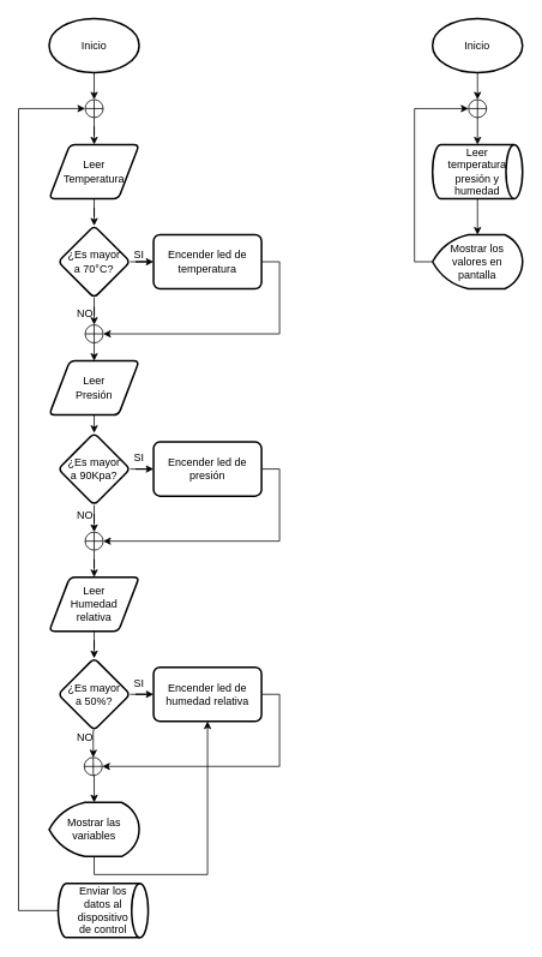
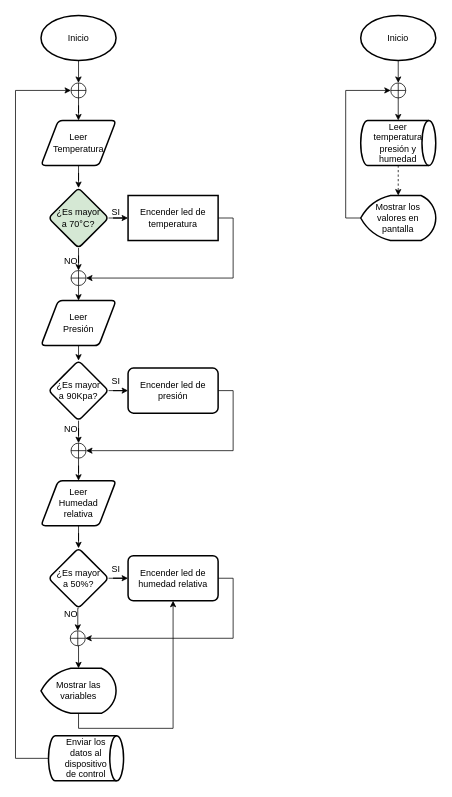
  <mxCell id="0" />
  <mxCell id="1" parent="0" />
  <mxCell id="2" style="edgeStyle=orthogonalEdgeStyle;rounded=0;orthogonalLoop=1;jettySize=auto;html=1;exitX=0.5;exitY=1;exitDx=0;exitDy=0;exitPerimeter=0;entryX=0.5;entryY=0;entryDx=0;entryDy=0;entryPerimeter=0;" edge="1" parent="1" source="3" target="7"><mxGeometry relative="1" as="geometry" /></mxCell>
  <mxCell id="3" value="Inicio" style="strokeWidth=2;html=1;shape=mxgraph.flowchart.start_1;whiteSpace=wrap;" vertex="1" parent="1"><mxGeometry x="54" y="20" width="100" height="60" as="geometry" /></mxCell>
  <mxCell id="4" value="" style="edgeStyle=orthogonalEdgeStyle;rounded=0;orthogonalLoop=1;jettySize=auto;html=1;" edge="1" parent="1" source="5" target="10"><mxGeometry relative="1" as="geometry" /></mxCell>
  <mxCell id="5" value="&lt;div&gt;Leer&lt;/div&gt;Temperatura" style="shape=parallelogram;html=1;strokeWidth=2;perimeter=parallelogramPerimeter;whiteSpace=wrap;rounded=1;arcSize=12;size=0.23;" vertex="1" parent="1"><mxGeometry x="54" y="160" width="100" height="60" as="geometry" /></mxCell>
  <mxCell id="6" style="edgeStyle=orthogonalEdgeStyle;rounded=0;orthogonalLoop=1;jettySize=auto;html=1;entryX=0.5;entryY=0;entryDx=0;entryDy=0;" edge="1" parent="1" source="7" target="5"><mxGeometry relative="1" as="geometry" /></mxCell>
  <mxCell id="7" value="" style="verticalLabelPosition=bottom;verticalAlign=top;html=1;shape=mxgraph.flowchart.summing_function;aspect=fixed;" vertex="1" parent="1"><mxGeometry x="94" y="110" width="20" height="20" as="geometry" /></mxCell>
  <mxCell id="8" style="edgeStyle=orthogonalEdgeStyle;rounded=0;orthogonalLoop=1;jettySize=auto;html=1;entryX=0.5;entryY=0;entryDx=0;entryDy=0;entryPerimeter=0;" edge="1" parent="1" source="10" target="12"><mxGeometry relative="1" as="geometry" /></mxCell>
  <mxCell id="9" value="" style="edgeStyle=orthogonalEdgeStyle;rounded=0;orthogonalLoop=1;jettySize=auto;html=1;" edge="1" parent="1" source="10" target="14"><mxGeometry relative="1" as="geometry" /></mxCell>
- <mxCell id="10" value="&lt;div&gt;¿Es mayor &lt;br&gt;&lt;/div&gt;&lt;div&gt;a 70°C?&lt;/div&gt;" style="rhombus;whiteSpace=wrap;html=1;rounded=1;strokeWidth=2;arcSize=12;" vertex="1" parent="1"><mxGeometry x="64" y="250" width="80" height="80" as="geometry" /></mxCell>
+ <mxCell id="10" value="&lt;div&gt;¿Es mayor &lt;br&gt;&lt;/div&gt;&lt;div&gt;a 70°C?&lt;/div&gt;" style="rhombus;whiteSpace=wrap;html=1;rounded=1;strokeWidth=2;arcSize=12;fillColor=#d5e8d4;" vertex="1" parent="1"><mxGeometry x="64" y="250" width="80" height="80" as="geometry" /></mxCell>
  <mxCell id="11" style="edgeStyle=orthogonalEdgeStyle;rounded=0;orthogonalLoop=1;jettySize=auto;html=1;exitX=0.5;exitY=1;exitDx=0;exitDy=0;exitPerimeter=0;entryX=0.5;entryY=0;entryDx=0;entryDy=0;" edge="1" parent="1" source="12" target="27"><mxGeometry relative="1" as="geometry" /></mxCell>
  <mxCell id="12" value="" style="verticalLabelPosition=bottom;verticalAlign=top;html=1;shape=mxgraph.flowchart.summing_function;aspect=fixed;" vertex="1" parent="1"><mxGeometry x="94" y="360" width="20" height="20" as="geometry" /></mxCell>
  <mxCell id="13" style="edgeStyle=orthogonalEdgeStyle;rounded=0;orthogonalLoop=1;jettySize=auto;html=1;entryX=1;entryY=0.5;entryDx=0;entryDy=0;entryPerimeter=0;" edge="1" parent="1" source="14" target="12"><mxGeometry relative="1" as="geometry"><Array as="points"><mxPoint x="310" y="290" /><mxPoint x="310" y="370" /></Array></mxGeometry></mxCell>
- <mxCell id="14" value="Encender led de temperatura" style="whiteSpace=wrap;html=1;rounded=1;strokeWidth=2;arcSize=12;" vertex="1" parent="1"><mxGeometry x="170" y="260" width="120" height="60" as="geometry" /></mxCell>
+ <mxCell id="14" value="Encender led de temperatura" style="whiteSpace=wrap;html=1;strokeWidth=2;arcSize=12;rounded=0;" vertex="1" parent="1"><mxGeometry x="170" y="260" width="120" height="60" as="geometry" /></mxCell>
  <mxCell id="15" value="&lt;div&gt;SI&lt;/div&gt;" style="text;html=1;strokeColor=none;fillColor=none;align=center;verticalAlign=middle;whiteSpace=wrap;rounded=0;" vertex="1" parent="1"><mxGeometry x="144" y="275" width="20" height="15" as="geometry" /></mxCell>
  <mxCell id="16" value="NO" style="text;html=1;strokeColor=none;fillColor=none;align=center;verticalAlign=middle;whiteSpace=wrap;rounded=0;" vertex="1" parent="1"><mxGeometry x="84" y="810" width="20" height="15" as="geometry" /></mxCell>
  <mxCell id="17" value="NO" style="text;html=1;strokeColor=none;fillColor=none;align=center;verticalAlign=middle;whiteSpace=wrap;rounded=0;" vertex="1" parent="1"><mxGeometry x="84" y="340" width="20" height="15" as="geometry" /></mxCell>
  <mxCell id="18" value="&lt;div&gt;SI&lt;/div&gt;" style="text;html=1;strokeColor=none;fillColor=none;align=center;verticalAlign=middle;whiteSpace=wrap;rounded=0;" vertex="1" parent="1"><mxGeometry x="144" y="500" width="20" height="15" as="geometry" /></mxCell>
  <mxCell id="19" style="edgeStyle=orthogonalEdgeStyle;rounded=0;orthogonalLoop=1;jettySize=auto;html=1;entryX=0.5;entryY=0;entryDx=0;entryDy=0;entryPerimeter=0;" edge="1" parent="1" source="21" target="23"><mxGeometry relative="1" as="geometry" /></mxCell>
  <mxCell id="20" value="" style="edgeStyle=orthogonalEdgeStyle;rounded=0;orthogonalLoop=1;jettySize=auto;html=1;" edge="1" parent="1" source="21" target="25"><mxGeometry relative="1" as="geometry" /></mxCell>
  <mxCell id="21" value="&lt;div&gt;¿Es mayor &lt;br&gt;&lt;/div&gt;&lt;div&gt;a 90Kpa?&lt;/div&gt;" style="rhombus;whiteSpace=wrap;html=1;rounded=1;strokeWidth=2;arcSize=12;" vertex="1" parent="1"><mxGeometry x="64" y="480" width="80" height="80" as="geometry" /></mxCell>
  <mxCell id="22" value="" style="edgeStyle=orthogonalEdgeStyle;rounded=0;orthogonalLoop=1;jettySize=auto;html=1;entryX=0.5;entryY=0;entryDx=0;entryDy=0;" edge="1" parent="1" source="23" target="30"><mxGeometry relative="1" as="geometry"><mxPoint x="104" y="670" as="targetPoint" /></mxGeometry></mxCell>
  <mxCell id="23" value="" style="verticalLabelPosition=bottom;verticalAlign=top;html=1;shape=mxgraph.flowchart.summing_function;aspect=fixed;" vertex="1" parent="1"><mxGeometry x="94" y="590" width="20" height="20" as="geometry" /></mxCell>
  <mxCell id="24" style="edgeStyle=orthogonalEdgeStyle;rounded=0;orthogonalLoop=1;jettySize=auto;html=1;exitX=1;exitY=0.5;exitDx=0;exitDy=0;entryX=1;entryY=0.5;entryDx=0;entryDy=0;entryPerimeter=0;" edge="1" parent="1" source="25" target="23"><mxGeometry relative="1" as="geometry" /></mxCell>
  <mxCell id="25" value="Encender led de presión" style="whiteSpace=wrap;html=1;rounded=1;strokeWidth=2;arcSize=12;" vertex="1" parent="1"><mxGeometry x="170" y="490" width="120" height="60" as="geometry" /></mxCell>
  <mxCell id="26" style="edgeStyle=orthogonalEdgeStyle;rounded=0;orthogonalLoop=1;jettySize=auto;html=1;exitX=0.5;exitY=1;exitDx=0;exitDy=0;entryX=0.5;entryY=0;entryDx=0;entryDy=0;" edge="1" parent="1" source="27" target="21"><mxGeometry relative="1" as="geometry" /></mxCell>
  <mxCell id="27" value="&lt;div&gt;Leer&lt;/div&gt;Presión" style="shape=parallelogram;html=1;strokeWidth=2;perimeter=parallelogramPerimeter;whiteSpace=wrap;rounded=1;arcSize=12;size=0.23;" vertex="1" parent="1"><mxGeometry x="54" y="400" width="100" height="60" as="geometry" /></mxCell>
  <mxCell id="28" value="NO" style="text;html=1;strokeColor=none;fillColor=none;align=center;verticalAlign=middle;whiteSpace=wrap;rounded=0;" vertex="1" parent="1"><mxGeometry x="84" y="564.5" width="20" height="15" as="geometry" /></mxCell>
  <mxCell id="29" value="" style="edgeStyle=orthogonalEdgeStyle;rounded=0;orthogonalLoop=1;jettySize=auto;html=1;" edge="1" parent="1" source="30" target="34"><mxGeometry relative="1" as="geometry" /></mxCell>
  <mxCell id="30" value="&lt;div&gt;Leer&lt;/div&gt;&lt;div&gt;Humedad&lt;/div&gt;&lt;div&gt;relativa&lt;br&gt;&lt;/div&gt;" style="shape=parallelogram;html=1;strokeWidth=2;perimeter=parallelogramPerimeter;whiteSpace=wrap;rounded=1;arcSize=12;size=0.23;" vertex="1" parent="1"><mxGeometry x="54" y="640" width="100" height="60" as="geometry" /></mxCell>
  <mxCell id="31" style="edgeStyle=orthogonalEdgeStyle;rounded=0;orthogonalLoop=1;jettySize=auto;html=1;exitX=0.5;exitY=1;exitDx=0;exitDy=0;" edge="1" parent="1" source="30" target="30"><mxGeometry relative="1" as="geometry" /></mxCell>
  <mxCell id="32" value="" style="edgeStyle=orthogonalEdgeStyle;rounded=0;orthogonalLoop=1;jettySize=auto;html=1;" edge="1" parent="1" source="34" target="36"><mxGeometry relative="1" as="geometry" /></mxCell>
  <mxCell id="33" style="edgeStyle=orthogonalEdgeStyle;rounded=0;orthogonalLoop=1;jettySize=auto;html=1;exitX=0.5;exitY=1;exitDx=0;exitDy=0;entryX=0.5;entryY=0;entryDx=0;entryDy=0;entryPerimeter=0;" edge="1" parent="1" source="34" target="38"><mxGeometry relative="1" as="geometry" /></mxCell>
  <mxCell id="34" value="&lt;div&gt;¿Es mayor&lt;/div&gt;&lt;div&gt;a 50%?&lt;br&gt;&lt;/div&gt;" style="rhombus;whiteSpace=wrap;html=1;rounded=1;strokeWidth=2;arcSize=12;" vertex="1" parent="1"><mxGeometry x="64" y="730" width="80" height="80" as="geometry" /></mxCell>
  <mxCell id="35" style="edgeStyle=orthogonalEdgeStyle;rounded=0;orthogonalLoop=1;jettySize=auto;html=1;exitX=1;exitY=0.5;exitDx=0;exitDy=0;entryX=1;entryY=0.5;entryDx=0;entryDy=0;entryPerimeter=0;" edge="1" parent="1" source="36" target="38"><mxGeometry relative="1" as="geometry" /></mxCell>
  <mxCell id="36" value="Encender led de humedad relativa" style="whiteSpace=wrap;html=1;rounded=1;strokeWidth=2;arcSize=12;" vertex="1" parent="1"><mxGeometry x="170" y="740" width="120" height="60" as="geometry" /></mxCell>
  <mxCell id="37" style="edgeStyle=orthogonalEdgeStyle;rounded=0;orthogonalLoop=1;jettySize=auto;html=1;exitX=0.5;exitY=1;exitDx=0;exitDy=0;exitPerimeter=0;entryX=0.5;entryY=0;entryDx=0;entryDy=0;entryPerimeter=0;" edge="1" parent="1" source="38" target="41"><mxGeometry relative="1" as="geometry" /></mxCell>
  <mxCell id="38" value="" style="verticalLabelPosition=bottom;verticalAlign=top;html=1;shape=mxgraph.flowchart.summing_function;aspect=fixed;" vertex="1" parent="1"><mxGeometry x="93" y="840" width="20" height="20" as="geometry" /></mxCell>
  <mxCell id="39" value="SI" style="text;html=1;strokeColor=none;fillColor=none;align=center;verticalAlign=middle;whiteSpace=wrap;rounded=0;" vertex="1" parent="1"><mxGeometry x="144" y="750" width="20" height="15" as="geometry" /></mxCell>
  <mxCell id="40" style="edgeStyle=orthogonalEdgeStyle;rounded=0;orthogonalLoop=1;jettySize=auto;html=1;exitX=0.5;exitY=1;exitDx=0;exitDy=0;exitPerimeter=0;" edge="1" parent="1" source="41" target="36"><mxGeometry relative="1" as="geometry" /></mxCell>
  <mxCell id="41" value="Mostrar las variables" style="strokeWidth=2;html=1;shape=mxgraph.flowchart.display;whiteSpace=wrap;" vertex="1" parent="1"><mxGeometry x="54" y="890" width="100" height="60" as="geometry" /></mxCell>
  <mxCell id="42" style="edgeStyle=orthogonalEdgeStyle;rounded=0;orthogonalLoop=1;jettySize=auto;html=1;entryX=0;entryY=0.5;entryDx=0;entryDy=0;entryPerimeter=0;" edge="1" parent="1" source="43" target="7"><mxGeometry relative="1" as="geometry"><Array as="points"><mxPoint x="20" y="1010" /><mxPoint x="20" y="120" /></Array></mxGeometry></mxCell>
  <mxCell id="43" value="Enviar los &lt;br&gt;&lt;div&gt;datos al dispositivo &lt;br&gt;&lt;/div&gt;&lt;div&gt;de control&lt;/div&gt;" style="strokeWidth=2;html=1;shape=mxgraph.flowchart.direct_data;whiteSpace=wrap;" vertex="1" parent="1"><mxGeometry x="64" y="980" width="100" height="60" as="geometry" /></mxCell>
  <mxCell id="44" style="edgeStyle=orthogonalEdgeStyle;rounded=0;orthogonalLoop=1;jettySize=auto;html=1;exitX=0.5;exitY=1;exitDx=0;exitDy=0;exitPerimeter=0;entryX=0.5;entryY=0;entryDx=0;entryDy=0;entryPerimeter=0;" edge="1" parent="1" source="45" target="49"><mxGeometry relative="1" as="geometry" /></mxCell>
  <mxCell id="45" value="Inicio" style="strokeWidth=2;html=1;shape=mxgraph.flowchart.start_1;whiteSpace=wrap;" vertex="1" parent="1"><mxGeometry x="480" y="20" width="100" height="60" as="geometry" /></mxCell>
- <mxCell id="46" style="edgeStyle=orthogonalEdgeStyle;rounded=0;orthogonalLoop=1;jettySize=auto;html=1;exitX=0.5;exitY=1;exitDx=0;exitDy=0;exitPerimeter=0;entryX=0.5;entryY=0;entryDx=0;entryDy=0;entryPerimeter=0;" edge="1" parent="1" source="47" target="51"><mxGeometry relative="1" as="geometry" /></mxCell>
+ <mxCell id="46" style="edgeStyle=orthogonalEdgeStyle;rounded=0;orthogonalLoop=1;jettySize=auto;html=1;exitX=0.5;exitY=1;exitDx=0;exitDy=0;exitPerimeter=0;entryX=0.5;entryY=0;entryDx=0;entryDy=0;entryPerimeter=0;dashed=1;" edge="1" parent="1" source="47" target="51"><mxGeometry relative="1" as="geometry" /></mxCell>
  <mxCell id="47" value="&lt;div&gt;Leer&lt;/div&gt;&lt;div&gt; temperatura&lt;/div&gt;&lt;div&gt;presión y&lt;/div&gt;&lt;div&gt;humedad&lt;br&gt;&lt;/div&gt;" style="strokeWidth=2;html=1;shape=mxgraph.flowchart.direct_data;whiteSpace=wrap;" vertex="1" parent="1"><mxGeometry x="480" y="160" width="100" height="60" as="geometry" /></mxCell>
  <mxCell id="48" style="edgeStyle=orthogonalEdgeStyle;rounded=0;orthogonalLoop=1;jettySize=auto;html=1;exitX=0.5;exitY=1;exitDx=0;exitDy=0;exitPerimeter=0;entryX=0.5;entryY=0;entryDx=0;entryDy=0;entryPerimeter=0;" edge="1" parent="1" source="49" target="47"><mxGeometry relative="1" as="geometry" /></mxCell>
  <mxCell id="49" value="" style="verticalLabelPosition=bottom;verticalAlign=top;html=1;shape=mxgraph.flowchart.summing_function;aspect=fixed;" vertex="1" parent="1"><mxGeometry x="520" y="110" width="20" height="20" as="geometry" /></mxCell>
  <mxCell id="50" style="edgeStyle=orthogonalEdgeStyle;rounded=0;orthogonalLoop=1;jettySize=auto;html=1;exitX=0;exitY=0.5;exitDx=0;exitDy=0;exitPerimeter=0;entryX=0;entryY=0.5;entryDx=0;entryDy=0;entryPerimeter=0;" edge="1" parent="1" source="51" target="49"><mxGeometry relative="1" as="geometry" /></mxCell>
  <mxCell id="51" value="Mostrar los valores en pantalla" style="strokeWidth=2;html=1;shape=mxgraph.flowchart.display;whiteSpace=wrap;" vertex="1" parent="1"><mxGeometry x="480" y="260" width="100" height="60" as="geometry" /></mxCell>
